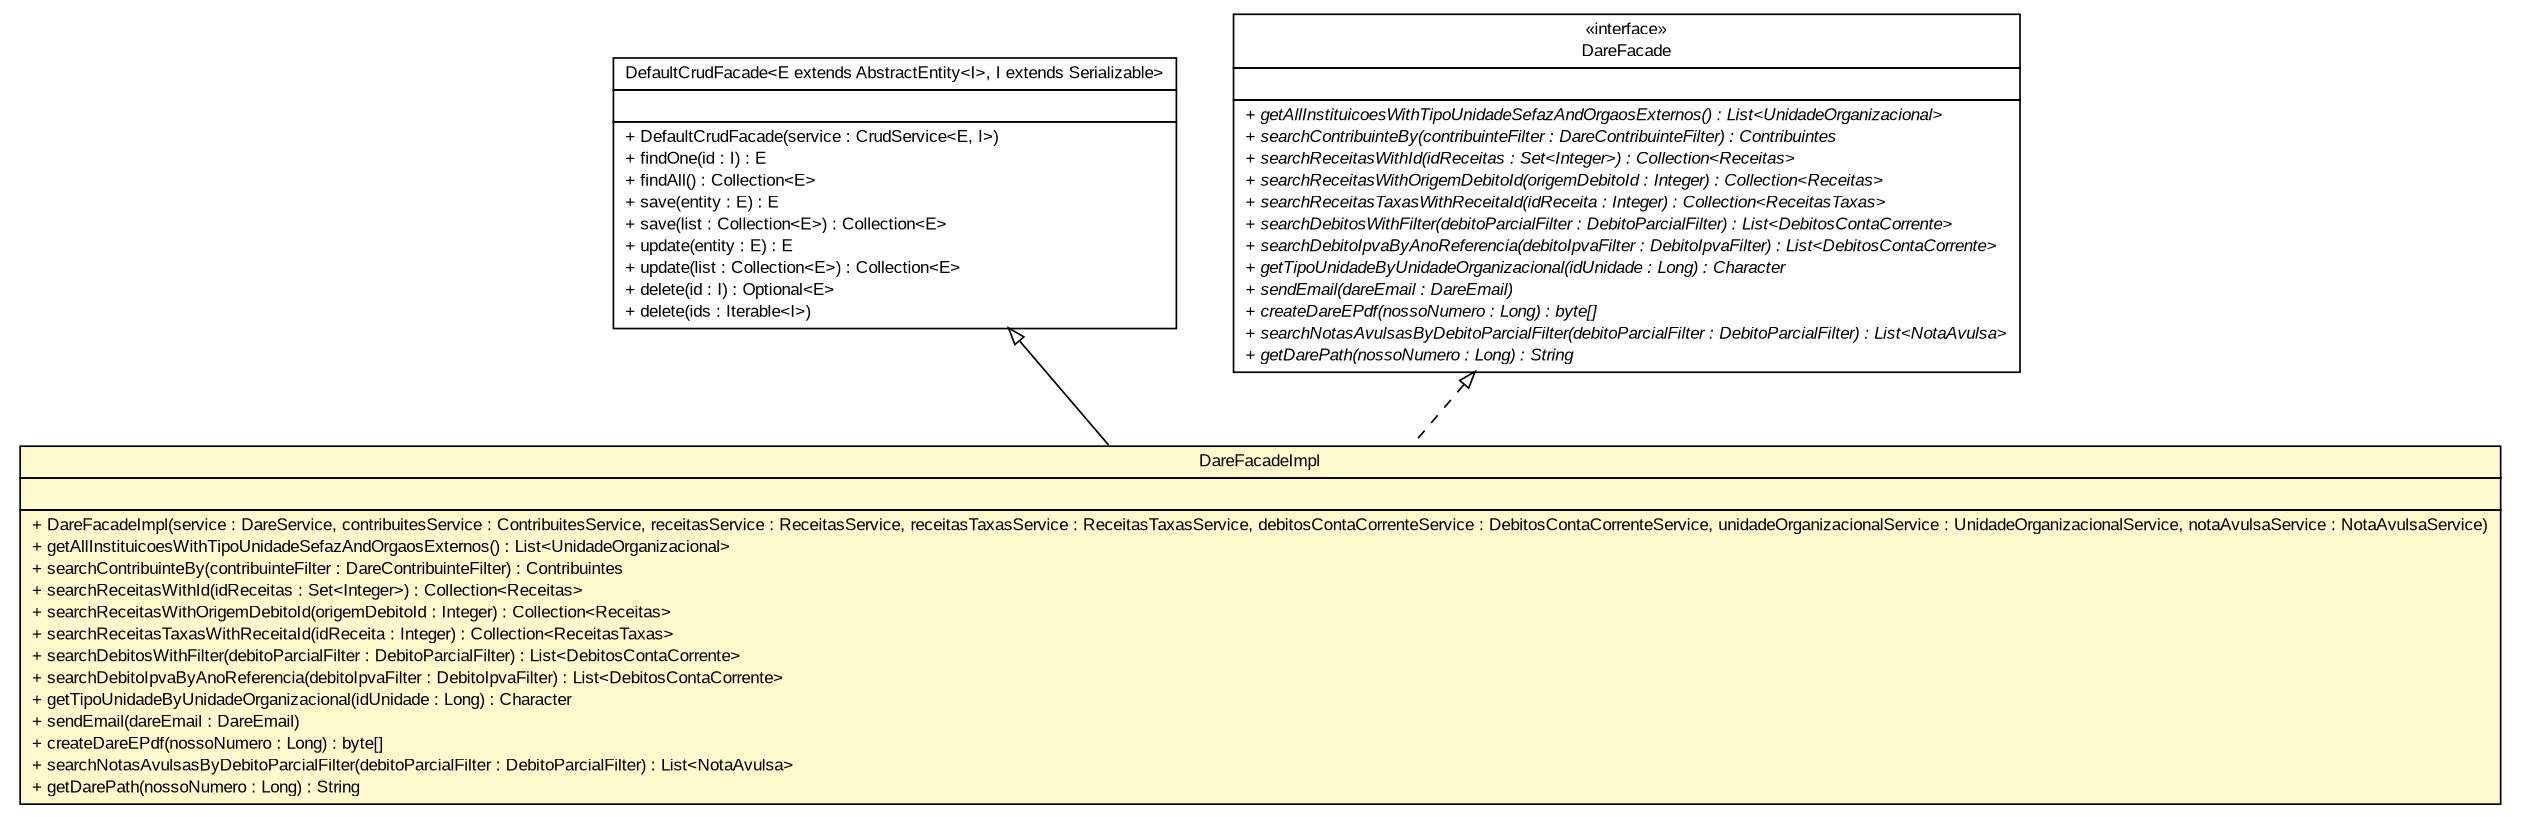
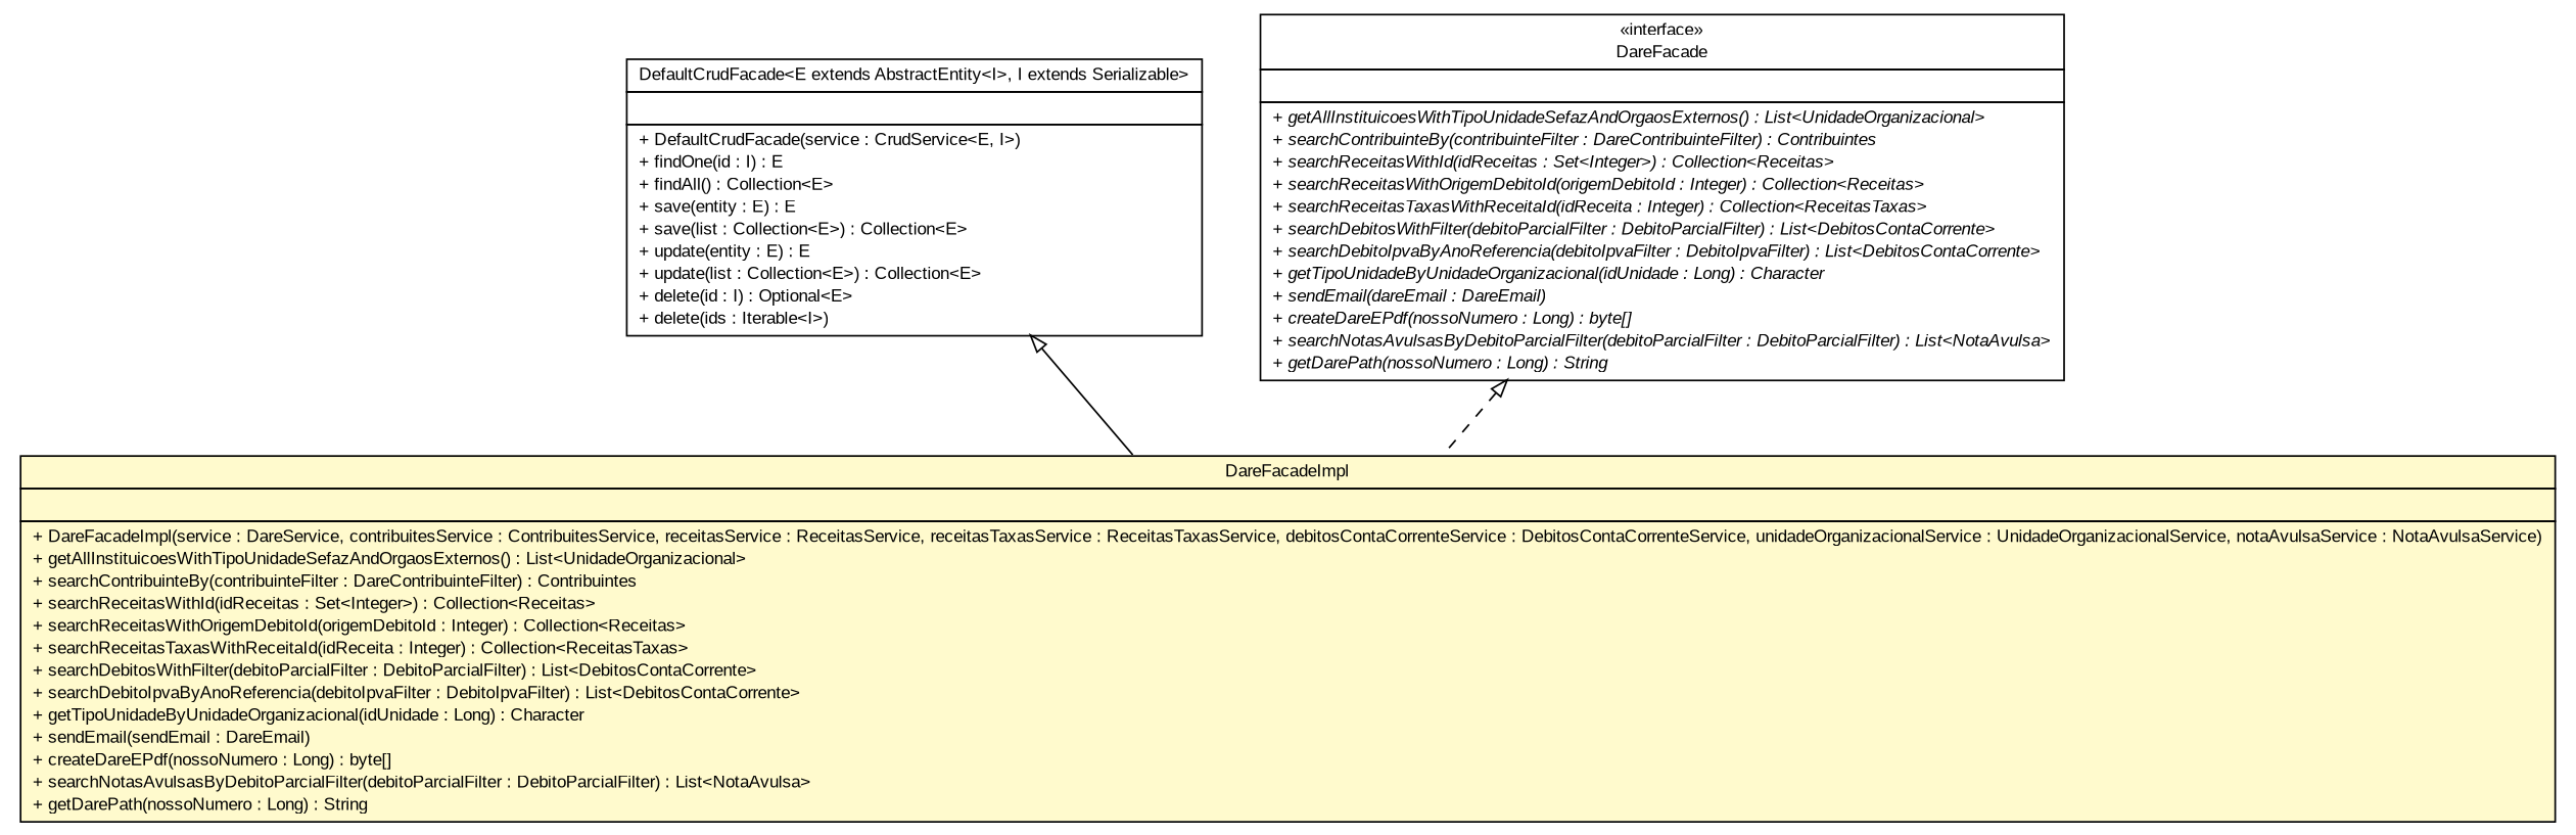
  digraph {
    nodesep=0.25
    ranksep=0.5
    node [fontcolor=black fontname=arial fontsize=10.0 shape=plaintext]
    edge [arrowtail=empty dir=back fontname=arial fontsize=10 headport=p labelfontname=arial labelfontsize=10 tailport=p]
    n1 [label=<<table title="br.gov.to.sefaz.business.facade.impl.DefaultCrudFacade" border="0" cellborder="1" cellspacing="0" cellpadding="2" port="p" href="../../../../business/facade/impl/DefaultCrudFacade.html"> 		<tr><td><table border="0" cellspacing="0" cellpadding="1"> <tr><td align="center" balign="center"> DefaultCrudFacade&lt;E extends AbstractEntity&lt;I&gt;, I extends Serializable&gt; </td></tr> 		</table></td></tr> 		<tr><td><table border="0" cellspacing="0" cellpadding="1"> <tr><td align="left" balign="left">  </td></tr> 		</table></td></tr> 		<tr><td><table border="0" cellspacing="0" cellpadding="1"> <tr><td align="left" balign="left"> + DefaultCrudFacade(service : CrudService&lt;E, I&gt;) </td></tr> <tr><td align="left" balign="left"> + findOne(id : I) : E </td></tr> <tr><td align="left" balign="left"> + findAll() : Collection&lt;E&gt; </td></tr> <tr><td align="left" balign="left"> + save(entity : E) : E </td></tr> <tr><td align="left" balign="left"> + save(list : Collection&lt;E&gt;) : Collection&lt;E&gt; </td></tr> <tr><td align="left" balign="left"> + update(entity : E) : E </td></tr> <tr><td align="left" balign="left"> + update(list : Collection&lt;E&gt;) : Collection&lt;E&gt; </td></tr> <tr><td align="left" balign="left"> + delete(id : I) : Optional&lt;E&gt; </td></tr> <tr><td align="left" balign="left"> + delete(ids : Iterable&lt;I&gt;) </td></tr> 		</table></td></tr> 		</table>>]
-   n2 [label=<<table title="br.gov.to.sefaz.arr.dare.facade.impl.DareFacadeImpl" border="0" cellborder="1" cellspacing="0" cellpadding="2" port="p" bgcolor="lemonChiffon" href="./DareFacadeImpl.html"> 		<tr><td><table border="0" cellspacing="0" cellpadding="1"> <tr><td align="center" balign="center"> DareFacadeImpl </td></tr> 		</table></td></tr> 		<tr><td><table border="0" cellspacing="0" cellpadding="1"> <tr><td align="left" balign="left">  </td></tr> 		</table></td></tr> 		<tr><td><table border="0" cellspacing="0" cellpadding="1"> <tr><td align="left" balign="left"> + DareFacadeImpl(service : DareService, contribuitesService : ContribuitesService, receitasService : ReceitasService, receitasTaxasService : ReceitasTaxasService, debitosContaCorrenteService : DebitosContaCorrenteService, unidadeOrganizacionalService : UnidadeOrganizacionalService, notaAvulsaService : NotaAvulsaService) </td></tr> <tr><td align="left" balign="left"> + getAllInstituicoesWithTipoUnidadeSefazAndOrgaosExternos() : List&lt;UnidadeOrganizacional&gt; </td></tr> <tr><td align="left" balign="left"> + searchContribuinteBy(contribuinteFilter : DareContribuinteFilter) : Contribuintes </td></tr> <tr><td align="left" balign="left"> + searchReceitasWithId(idReceitas : Set&lt;Integer&gt;) : Collection&lt;Receitas&gt; </td></tr> <tr><td align="left" balign="left"> + searchReceitasWithOrigemDebitoId(origemDebitoId : Integer) : Collection&lt;Receitas&gt; </td></tr> <tr><td align="left" balign="left"> + searchReceitasTaxasWithReceitaId(idReceita : Integer) : Collection&lt;ReceitasTaxas&gt; </td></tr> <tr><td align="left" balign="left"> + searchDebitosWithFilter(debitoParcialFilter : DebitoParcialFilter) : List&lt;DebitosContaCorrente&gt; </td></tr> <tr><td align="left" balign="left"> + searchDebitoIpvaByAnoReferencia(debitoIpvaFilter : DebitoIpvaFilter) : List&lt;DebitosContaCorrente&gt; </td></tr> <tr><td align="left" balign="left"> + getTipoUnidadeByUnidadeOrganizacional(idUnidade : Long) : Character </td></tr> <tr><td align="left" balign="left"> + sendEmail(dareEmail : DareEmail) </td></tr> <tr><td align="left" balign="left"> + createDareEPdf(nossoNumero : Long) : byte[] </td></tr> <tr><td align="left" balign="left"> + searchNotasAvulsasByDebitoParcialFilter(debitoParcialFilter : DebitoParcialFilter) : List&lt;NotaAvulsa&gt; </td></tr> <tr><td align="left" balign="left"> + getDarePath(nossoNumero : Long) : String </td></tr> 		</table></td></tr> 		</table>>]
+   n2 [label=<<table title="br.gov.to.sefaz.arr.dare.facade.impl.DareFacadeImpl" border="0" cellborder="1" cellspacing="0" cellpadding="2" port="p" bgcolor="lemonChiffon" href="./DareFacadeImpl.html"> 		<tr><td><table border="0" cellspacing="0" cellpadding="1"> <tr><td align="center" balign="center"> DareFacadeImpl </td></tr> 		</table></td></tr> 		<tr><td><table border="0" cellspacing="0" cellpadding="1"> <tr><td align="left" balign="left">  </td></tr> 		</table></td></tr> 		<tr><td><table border="0" cellspacing="0" cellpadding="1"> <tr><td align="left" balign="left"> + DareFacadeImpl(service : DareService, contribuitesService : ContribuitesService, receitasService : ReceitasService, receitasTaxasService : ReceitasTaxasService, debitosContaCorrenteService : DebitosContaCorrenteService, unidadeOrganizacionalService : UnidadeOrganizacionalService, notaAvulsaService : NotaAvulsaService) </td></tr> <tr><td align="left" balign="left"> + getAllInstituicoesWithTipoUnidadeSefazAndOrgaosExternos() : List&lt;UnidadeOrganizacional&gt; </td></tr> <tr><td align="left" balign="left"> + searchContribuinteBy(contribuinteFilter : DareContribuinteFilter) : Contribuintes </td></tr> <tr><td align="left" balign="left"> + searchReceitasWithId(idReceitas : Set&lt;Integer&gt;) : Collection&lt;Receitas&gt; </td></tr> <tr><td align="left" balign="left"> + searchReceitasWithOrigemDebitoId(origemDebitoId : Integer) : Collection&lt;Receitas&gt; </td></tr> <tr><td align="left" balign="left"> + searchReceitasTaxasWithReceitaId(idReceita : Integer) : Collection&lt;ReceitasTaxas&gt; </td></tr> <tr><td align="left" balign="left"> + searchDebitosWithFilter(debitoParcialFilter : DebitoParcialFilter) : List&lt;DebitosContaCorrente&gt; </td></tr> <tr><td align="left" balign="left"> + searchDebitoIpvaByAnoReferencia(debitoIpvaFilter : DebitoIpvaFilter) : List&lt;DebitosContaCorrente&gt; </td></tr> <tr><td align="left" balign="left"> + getTipoUnidadeByUnidadeOrganizacional(idUnidade : Long) : Character </td></tr> <tr><td align="left" balign="left"> + sendEmail(sendEmail : DareEmail) </td></tr> <tr><td align="left" balign="left"> + createDareEPdf(nossoNumero : Long) : byte[] </td></tr> <tr><td align="left" balign="left"> + searchNotasAvulsasByDebitoParcialFilter(debitoParcialFilter : DebitoParcialFilter) : List&lt;NotaAvulsa&gt; </td></tr> <tr><td align="left" balign="left"> + getDarePath(nossoNumero : Long) : String </td></tr> 		</table></td></tr> 		</table>>]
    n3 [label=<<table title="br.gov.to.sefaz.arr.dare.facade.DareFacade" border="0" cellborder="1" cellspacing="0" cellpadding="2" port="p" href="../DareFacade.html"> 		<tr><td><table border="0" cellspacing="0" cellpadding="1"> <tr><td align="center" balign="center"> &#171;interface&#187; </td></tr> <tr><td align="center" balign="center"> DareFacade </td></tr> 		</table></td></tr> 		<tr><td><table border="0" cellspacing="0" cellpadding="1"> <tr><td align="left" balign="left">  </td></tr> 		</table></td></tr> 		<tr><td><table border="0" cellspacing="0" cellpadding="1"> <tr><td align="left" balign="left"><font face="arial italic" point-size="10.0"> + getAllInstituicoesWithTipoUnidadeSefazAndOrgaosExternos() : List&lt;UnidadeOrganizacional&gt; </font></td></tr> <tr><td align="left" balign="left"><font face="arial italic" point-size="10.0"> + searchContribuinteBy(contribuinteFilter : DareContribuinteFilter) : Contribuintes </font></td></tr> <tr><td align="left" balign="left"><font face="arial italic" point-size="10.0"> + searchReceitasWithId(idReceitas : Set&lt;Integer&gt;) : Collection&lt;Receitas&gt; </font></td></tr> <tr><td align="left" balign="left"><font face="arial italic" point-size="10.0"> + searchReceitasWithOrigemDebitoId(origemDebitoId : Integer) : Collection&lt;Receitas&gt; </font></td></tr> <tr><td align="left" balign="left"><font face="arial italic" point-size="10.0"> + searchReceitasTaxasWithReceitaId(idReceita : Integer) : Collection&lt;ReceitasTaxas&gt; </font></td></tr> <tr><td align="left" balign="left"><font face="arial italic" point-size="10.0"> + searchDebitosWithFilter(debitoParcialFilter : DebitoParcialFilter) : List&lt;DebitosContaCorrente&gt; </font></td></tr> <tr><td align="left" balign="left"><font face="arial italic" point-size="10.0"> + searchDebitoIpvaByAnoReferencia(debitoIpvaFilter : DebitoIpvaFilter) : List&lt;DebitosContaCorrente&gt; </font></td></tr> <tr><td align="left" balign="left"><font face="arial italic" point-size="10.0"> + getTipoUnidadeByUnidadeOrganizacional(idUnidade : Long) : Character </font></td></tr> <tr><td align="left" balign="left"><font face="arial italic" point-size="10.0"> + sendEmail(dareEmail : DareEmail) </font></td></tr> <tr><td align="left" balign="left"><font face="arial italic" point-size="10.0"> + createDareEPdf(nossoNumero : Long) : byte[] </font></td></tr> <tr><td align="left" balign="left"><font face="arial italic" point-size="10.0"> + searchNotasAvulsasByDebitoParcialFilter(debitoParcialFilter : DebitoParcialFilter) : List&lt;NotaAvulsa&gt; </font></td></tr> <tr><td align="left" balign="left"><font face="arial italic" point-size="10.0"> + getDarePath(nossoNumero : Long) : String </font></td></tr> 		</table></td></tr> 		</table>>]
    n1 -> n2
    n3 -> n2 [style=dashed]
  }
